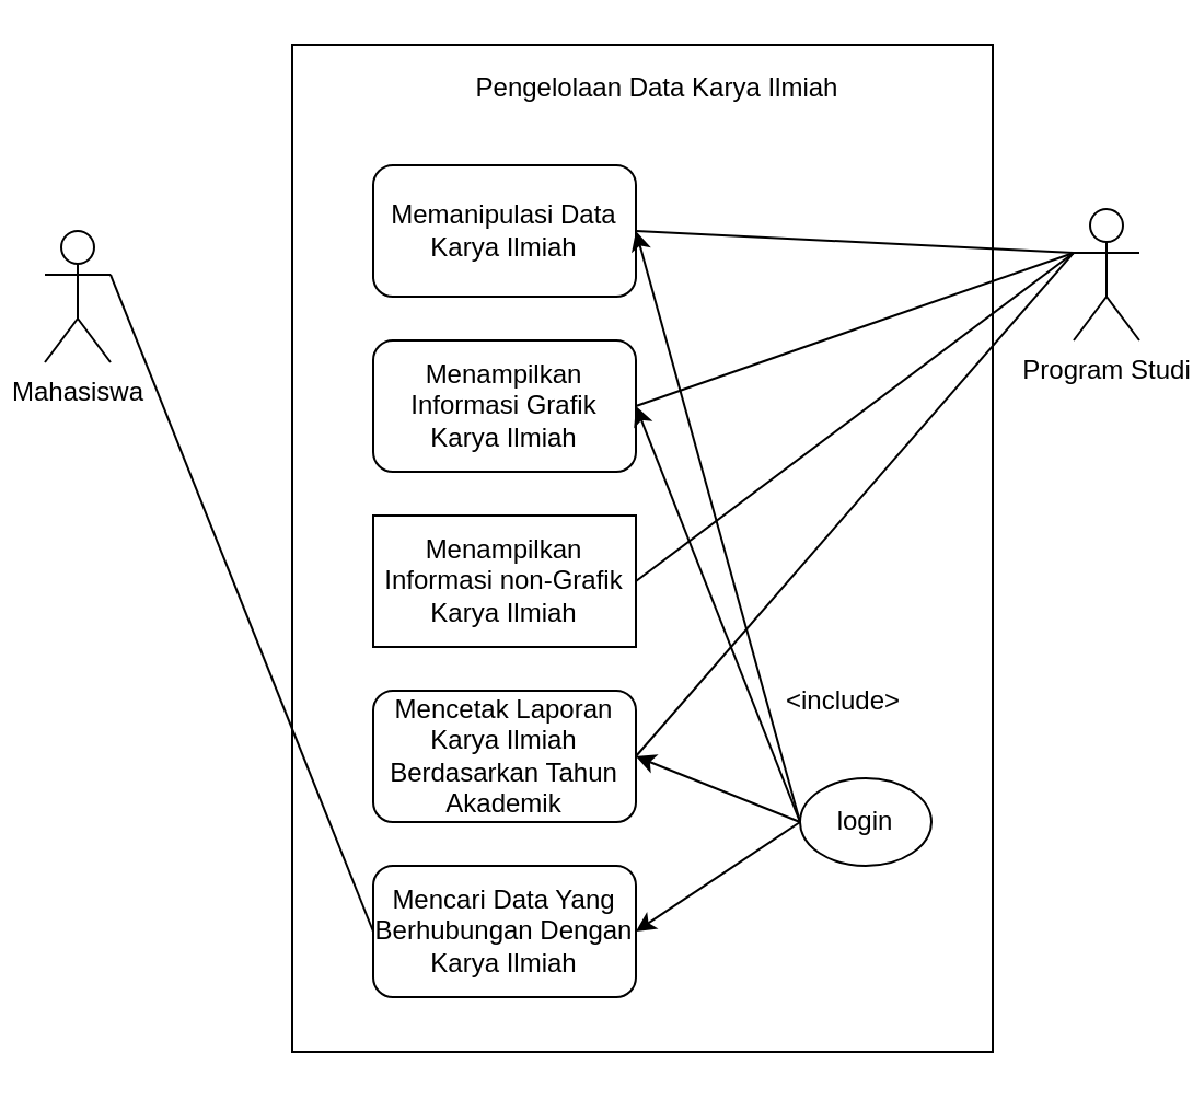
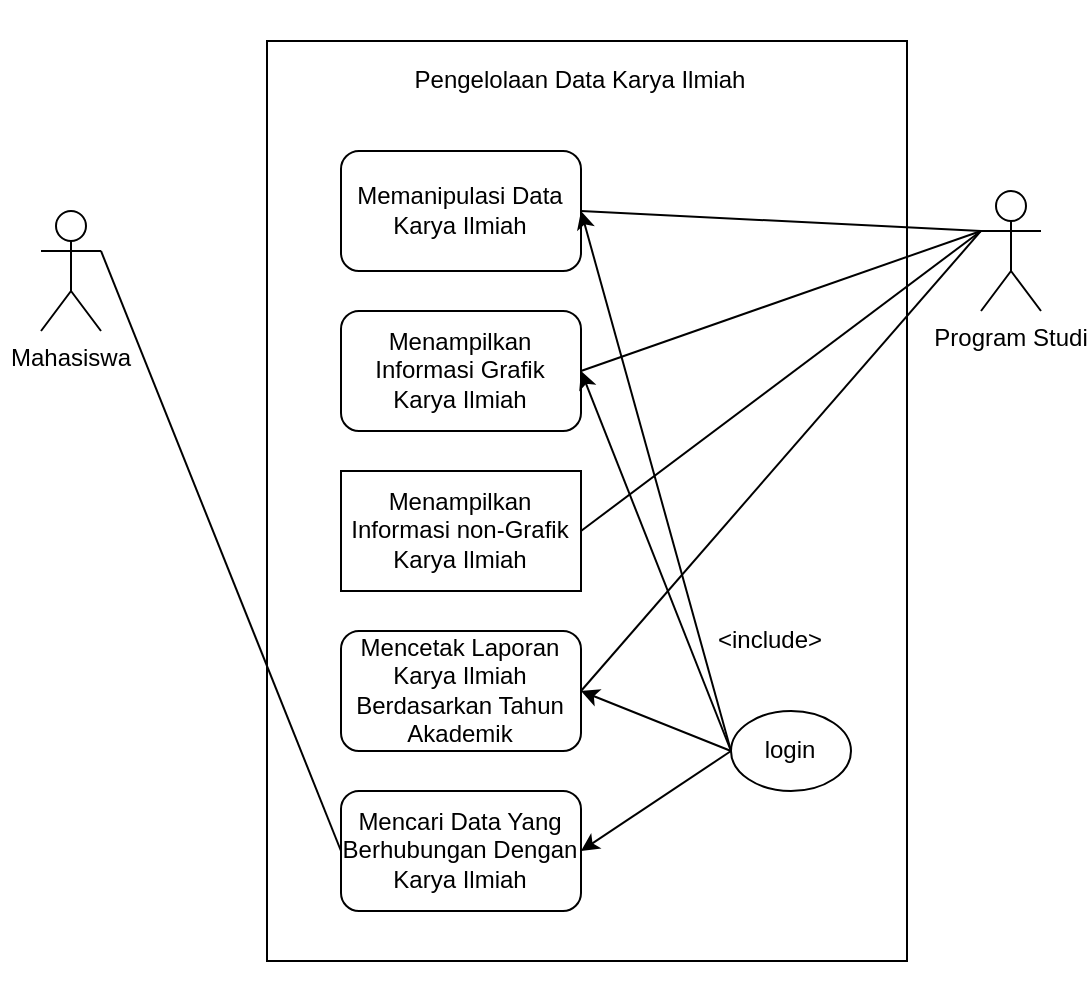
  <mxCell id="0" />
  <mxCell id="1" parent="0" />
  <mxCell id="2" value="" style="rounded=0;whiteSpace=wrap;html=1;" vertex="1" parent="1"><mxGeometry x="133" y="20" width="320" height="460" as="geometry" /></mxCell>
  <mxCell id="3" value="Mahasiswa" style="shape=umlActor;verticalLabelPosition=bottom;labelBackgroundColor=#ffffff;verticalAlign=top;html=1;outlineConnect=0;" vertex="1" parent="1"><mxGeometry x="20" y="105" width="30" height="60" as="geometry" /></mxCell>
  <mxCell id="4" value="Program Studi" style="shape=umlActor;verticalLabelPosition=bottom;labelBackgroundColor=#ffffff;verticalAlign=top;html=1;outlineConnect=0;" vertex="1" parent="1"><mxGeometry x="490" y="95" width="30" height="60" as="geometry" /></mxCell>
  <mxCell id="5" value="login" style="ellipse;whiteSpace=wrap;html=1;" vertex="1" parent="1"><mxGeometry x="365" y="355" width="60" height="40" as="geometry" /></mxCell>
  <mxCell id="6" value="Memanipulasi Data Karya Ilmiah" style="rounded=1;whiteSpace=wrap;html=1;" vertex="1" parent="1"><mxGeometry x="170" y="75" width="120" height="60" as="geometry" /></mxCell>
  <mxCell id="7" value="Menampilkan Informasi Grafik Karya Ilmiah" style="rounded=1;whiteSpace=wrap;html=1;" vertex="1" parent="1"><mxGeometry x="170" y="155" width="120" height="60" as="geometry" /></mxCell>
  <mxCell id="8" value="Menampilkan Informasi non-Grafik Karya Ilmiah" style="whiteSpace=wrap;html=1;rounded=0;" vertex="1" parent="1"><mxGeometry x="170" y="235" width="120" height="60" as="geometry" /></mxCell>
  <mxCell id="9" value="Mencetak Laporan Karya Ilmiah Berdasarkan Tahun Akademik" style="rounded=1;whiteSpace=wrap;html=1;" vertex="1" parent="1"><mxGeometry x="170" y="315" width="120" height="60" as="geometry" /></mxCell>
  <mxCell id="10" value="Mencari Data Yang Berhubungan Dengan Karya Ilmiah" style="rounded=1;whiteSpace=wrap;html=1;" vertex="1" parent="1"><mxGeometry x="170" y="395" width="120" height="60" as="geometry" /></mxCell>
  <mxCell id="11" value="" style="endArrow=classic;html=1;exitX=0;exitY=0.5;exitDx=0;exitDy=0;entryX=1;entryY=0.5;entryDx=0;entryDy=0;" edge="1" parent="1" source="5" target="6"><mxGeometry width="50" height="50" relative="1" as="geometry"><mxPoint x="490" y="375" as="sourcePoint" /><mxPoint x="540" y="325" as="targetPoint" /></mxGeometry></mxCell>
  <mxCell id="12" value="" style="endArrow=classic;html=1;exitX=0;exitY=0.5;exitDx=0;exitDy=0;entryX=1;entryY=0.5;entryDx=0;entryDy=0;" edge="1" parent="1" source="5" target="7"><mxGeometry width="50" height="50" relative="1" as="geometry"><mxPoint x="480" y="425" as="sourcePoint" /><mxPoint x="530" y="375" as="targetPoint" /></mxGeometry></mxCell>
  <mxCell id="13" value="" style="endArrow=classic;html=1;exitX=0;exitY=0.5;exitDx=0;exitDy=0;entryX=1;entryY=0.5;entryDx=0;entryDy=0;" edge="1" parent="1" source="5" target="9"><mxGeometry width="50" height="50" relative="1" as="geometry"><mxPoint x="420" y="475" as="sourcePoint" /><mxPoint x="470" y="425" as="targetPoint" /></mxGeometry></mxCell>
  <mxCell id="14" value="" style="endArrow=classic;html=1;exitX=0;exitY=0.5;exitDx=0;exitDy=0;entryX=1;entryY=0.5;entryDx=0;entryDy=0;" edge="1" parent="1" source="5" target="10"><mxGeometry width="50" height="50" relative="1" as="geometry"><mxPoint x="350" y="475" as="sourcePoint" /><mxPoint x="400" y="425" as="targetPoint" /></mxGeometry></mxCell>
  <mxCell id="15" value="" style="endArrow=none;html=1;entryX=1;entryY=0.333;entryDx=0;entryDy=0;entryPerimeter=0;exitX=0;exitY=0.5;exitDx=0;exitDy=0;" edge="1" parent="1" source="10" target="3"><mxGeometry width="50" height="50" relative="1" as="geometry"><mxPoint x="-100" y="365" as="sourcePoint" /><mxPoint x="-50" y="315" as="targetPoint" /></mxGeometry></mxCell>
  <mxCell id="16" value="" style="endArrow=none;html=1;entryX=0;entryY=0.333;entryDx=0;entryDy=0;entryPerimeter=0;exitX=1;exitY=0.5;exitDx=0;exitDy=0;" edge="1" parent="1" source="6" target="4"><mxGeometry width="50" height="50" relative="1" as="geometry"><mxPoint x="460" y="215" as="sourcePoint" /><mxPoint x="510" y="165" as="targetPoint" /></mxGeometry></mxCell>
  <mxCell id="17" value="" style="endArrow=none;html=1;entryX=0;entryY=0.333;entryDx=0;entryDy=0;entryPerimeter=0;exitX=1;exitY=0.5;exitDx=0;exitDy=0;" edge="1" parent="1" source="7" target="4"><mxGeometry width="50" height="50" relative="1" as="geometry"><mxPoint x="460" y="225" as="sourcePoint" /><mxPoint x="510" y="175" as="targetPoint" /></mxGeometry></mxCell>
  <mxCell id="18" value="" style="endArrow=none;html=1;entryX=0;entryY=0.333;entryDx=0;entryDy=0;entryPerimeter=0;exitX=1;exitY=0.5;exitDx=0;exitDy=0;" edge="1" parent="1" source="8" target="4"><mxGeometry width="50" height="50" relative="1" as="geometry"><mxPoint x="470" y="235" as="sourcePoint" /><mxPoint x="520" y="185" as="targetPoint" /></mxGeometry></mxCell>
  <mxCell id="19" value="" style="endArrow=none;html=1;entryX=0;entryY=0.333;entryDx=0;entryDy=0;entryPerimeter=0;exitX=1;exitY=0.5;exitDx=0;exitDy=0;" edge="1" parent="1" source="9" target="4"><mxGeometry width="50" height="50" relative="1" as="geometry"><mxPoint x="470" y="275" as="sourcePoint" /><mxPoint x="520" y="225" as="targetPoint" /></mxGeometry></mxCell>
  <mxCell id="20" value="&amp;lt;include&amp;gt;" style="text;html=1;strokeColor=none;fillColor=none;align=center;verticalAlign=middle;whiteSpace=wrap;rounded=0;" vertex="1" parent="1"><mxGeometry x="365" y="310" width="40" height="20" as="geometry" /></mxCell>
- <mxCell id="21" value="Pengelolaan Data Karya Ilmiah" style="text;html=1;strokeColor=none;fillColor=none;align=center;verticalAlign=middle;whiteSpace=wrap;rounded=0;" vertex="1" parent="1"><mxGeometry x="160" y="30" width="280" height="20" as="geometry" /></mxCell>
+ <mxCell id="21" value="Pengelolaan Data Karya Ilmiah" style="text;html=1;strokeColor=none;fillColor=none;align=center;verticalAlign=middle;whiteSpace=wrap;rounded=0;" vertex="1" parent="1"><mxGeometry x="150" y="30" width="280" height="20" as="geometry" /></mxCell>
